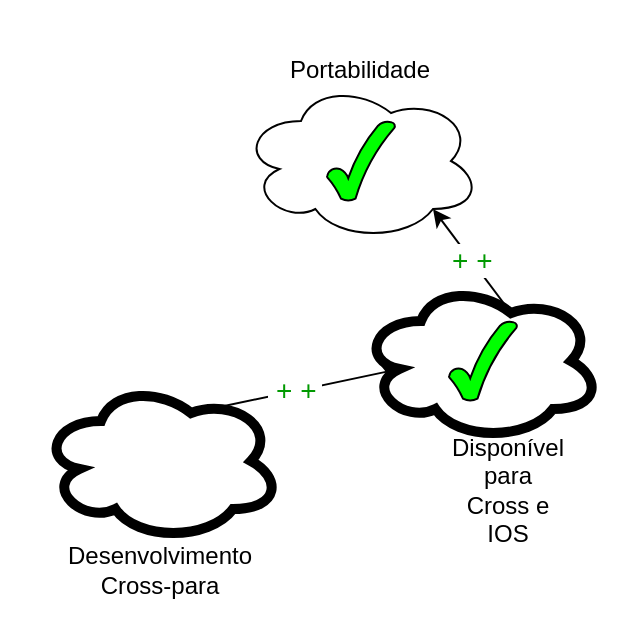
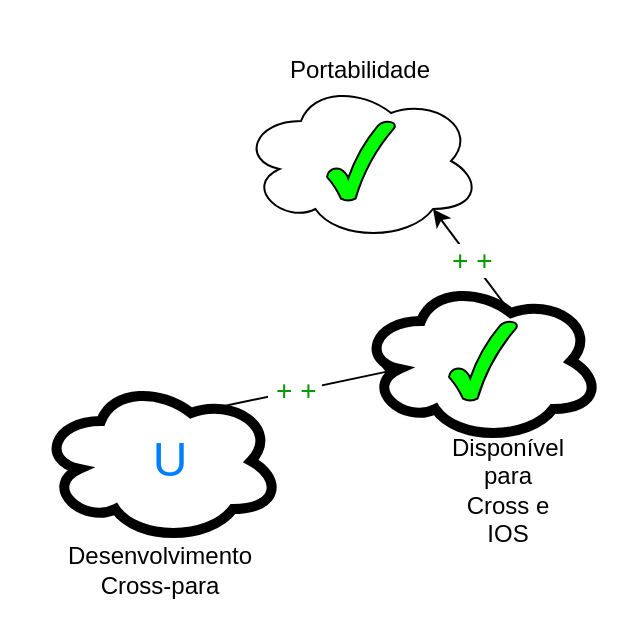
  <mxCell id="0" />
  <mxCell id="1" parent="0" />
  <mxCell id="2" value="" style="ellipse;shape=cloud;whiteSpace=wrap;html=1;imageBorder=none;" parent="1" vertex="1"><mxGeometry x="120" y="40" width="120" height="80" as="geometry" /></mxCell>
  <mxCell id="3" value="Portabilidade" style="text;html=1;strokeColor=none;fillColor=none;align=center;verticalAlign=middle;whiteSpace=wrap;rounded=0;" parent="1" vertex="1"><mxGeometry x="150" y="20" width="60" height="30" as="geometry" /></mxCell>
  <mxCell id="4" value="" style="ellipse;shape=cloud;whiteSpace=wrap;html=1;strokeColor=#000000;strokeWidth=5;" parent="1" vertex="1"><mxGeometry x="20" y="190" width="120" height="80" as="geometry" /></mxCell>
  <mxCell id="5" value="Desenvolvimento Cross-para" style="text;html=1;strokeColor=none;fillColor=none;align=center;verticalAlign=middle;whiteSpace=wrap;rounded=0;" parent="1" vertex="1"><mxGeometry x="50" y="270" width="60" height="30" as="geometry" /></mxCell>
  <mxCell id="6" value="&lt;font color=&quot;#009900&quot;&gt;&lt;font style=&quot;font-size: 14px&quot;&gt;&amp;nbsp;+ +&lt;/font&gt;&amp;nbsp;&lt;/font&gt;" style="endArrow=classic;html=1;rounded=0;fontSize=9;fontColor=#000000;entryX=0.8;entryY=0.8;entryDx=0;entryDy=0;entryPerimeter=0;exitX=0.625;exitY=0.2;exitDx=0;exitDy=0;exitPerimeter=0;" parent="1" source="8" target="2" edge="1"><mxGeometry relative="1" as="geometry"><mxPoint x="180" y="70" as="sourcePoint" /><mxPoint x="180" y="70" as="targetPoint" /></mxGeometry></mxCell>
  <mxCell id="7" value="" style="group" parent="1" vertex="1" connectable="0"><mxGeometry x="180" y="140" width="120" height="120" as="geometry" /></mxCell>
  <mxCell id="8" value="" style="ellipse;shape=cloud;whiteSpace=wrap;html=1;strokeColor=#000000;strokeWidth=5;" parent="7" vertex="1"><mxGeometry width="120" height="80" as="geometry" /></mxCell>
  <mxCell id="9" value="Disponível para Cross e IOS" style="text;html=1;strokeColor=none;fillColor=none;align=center;verticalAlign=middle;whiteSpace=wrap;rounded=0;" parent="7" vertex="1"><mxGeometry x="44" y="90" width="60" height="30" as="geometry" /></mxCell>
  <mxCell id="10" value="" style="verticalLabelPosition=bottom;verticalAlign=top;html=1;shape=mxgraph.basic.tick;labelBackgroundColor=none;fontSize=9;fontColor=#000000;strokeColor=#000000;fillColor=#00FF00;" vertex="1" parent="7"><mxGeometry x="44" y="20" width="34" height="40" as="geometry" /></mxCell>
  <mxCell id="11" value="&lt;font color=&quot;#009900&quot;&gt;&lt;font style=&quot;font-size: 14px&quot;&gt;&amp;nbsp;+ +&lt;/font&gt;&amp;nbsp;&lt;/font&gt;" style="endArrow=classic;html=1;rounded=0;fontSize=9;fontColor=#000000;entryX=0.16;entryY=0.55;entryDx=0;entryDy=0;entryPerimeter=0;exitX=0.625;exitY=0.2;exitDx=0;exitDy=0;exitPerimeter=0;" parent="1" source="4" target="8" edge="1"><mxGeometry relative="1" as="geometry"><mxPoint x="225" y="166" as="sourcePoint" /><mxPoint x="226" y="114" as="targetPoint" /></mxGeometry></mxCell>
+ <mxCell id="12" value="&lt;font style=&quot;font-size: 24px&quot; color=&quot;#007fff&quot;&gt;U&lt;br&gt;&lt;/font&gt;" style="text;html=1;strokeColor=none;fillColor=none;align=center;verticalAlign=middle;whiteSpace=wrap;rounded=0;labelBackgroundColor=none;fontSize=9;fontColor=#000000;" vertex="1" parent="1"><mxGeometry x="70" y="220" width="30" height="20" as="geometry" /></mxCell>
  <mxCell id="13" value="" style="verticalLabelPosition=bottom;verticalAlign=top;html=1;shape=mxgraph.basic.tick;labelBackgroundColor=none;fontSize=9;fontColor=#000000;strokeColor=#000000;fillColor=#00FF00;" vertex="1" parent="1"><mxGeometry x="163" y="60" width="34" height="40" as="geometry" /></mxCell>
